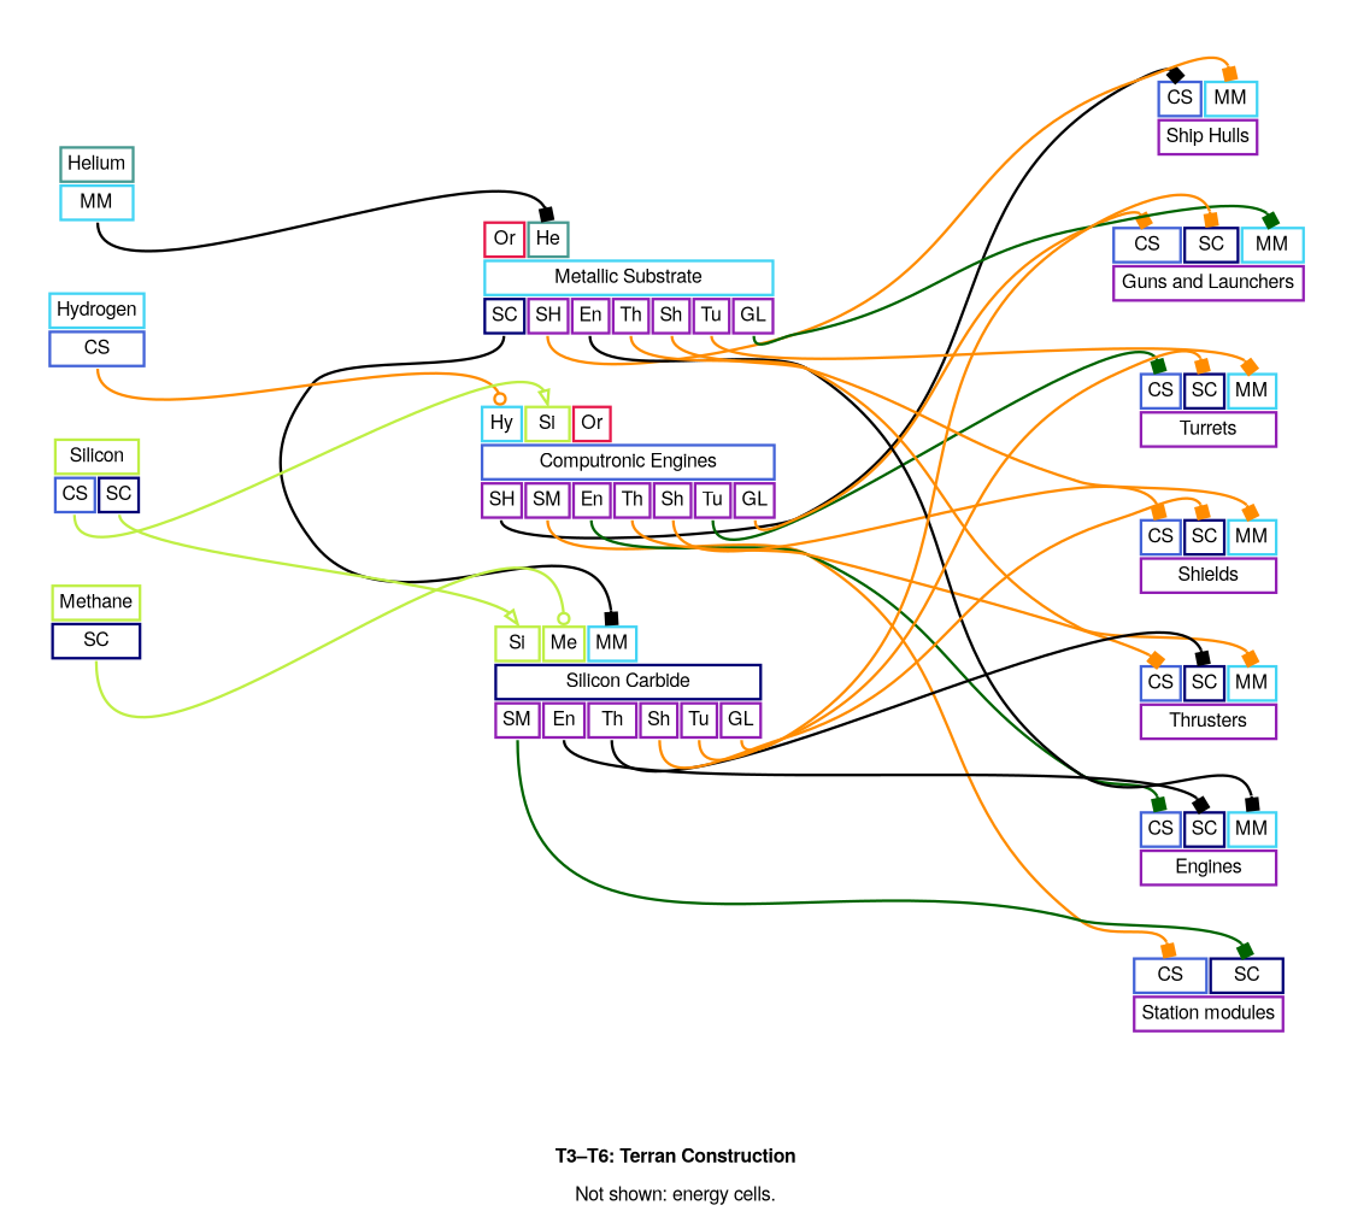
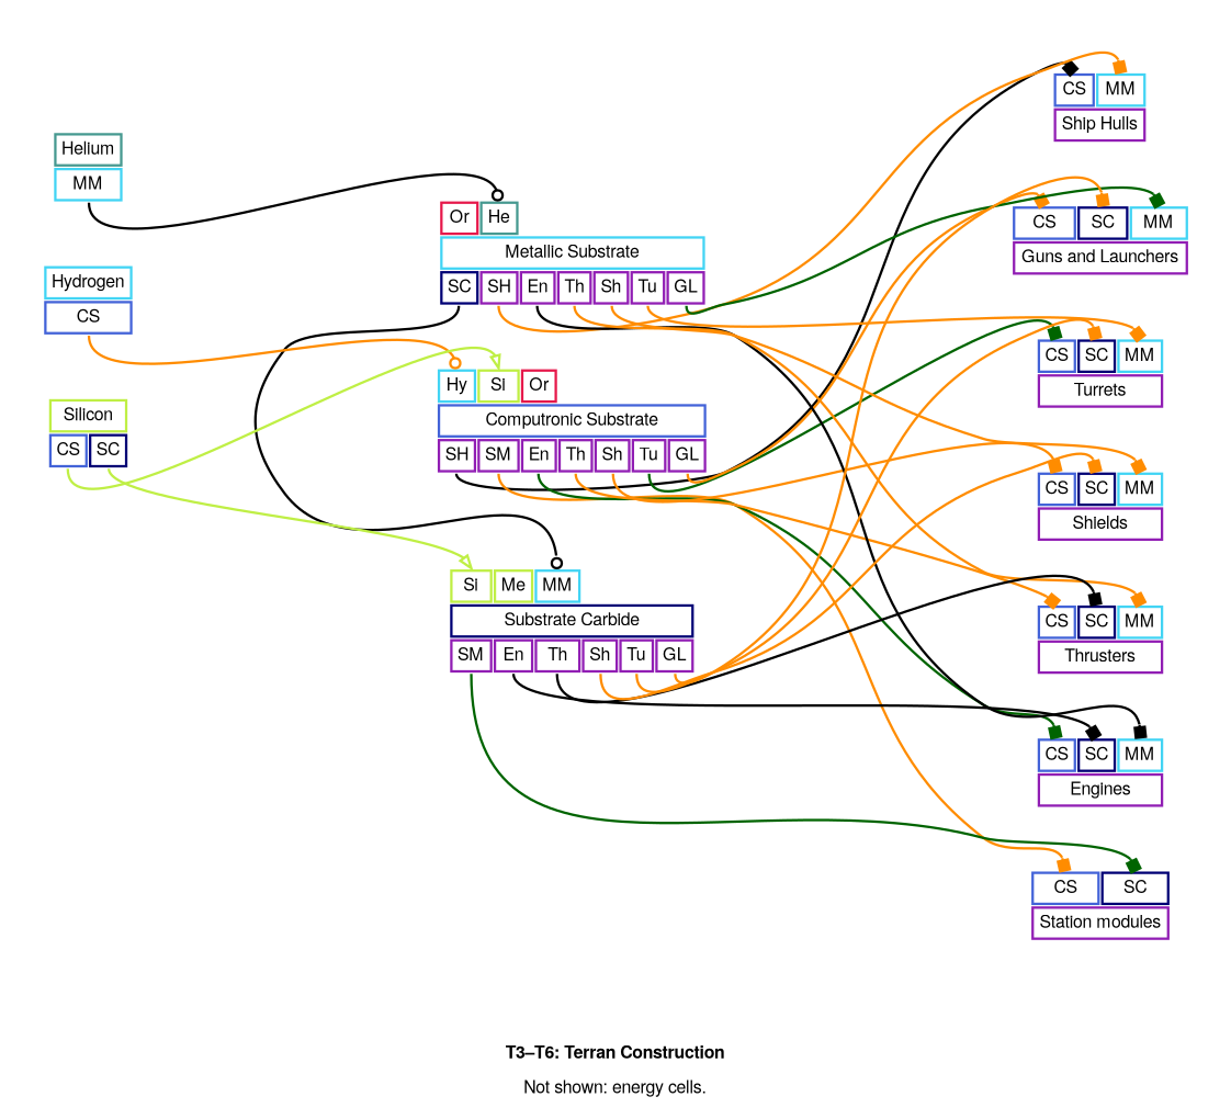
  digraph {
    compound=true
    fontname="Helvetica,Arial,sans-serif"
    label=<<b>T3–T6: Terran Construction</b><br/><br/>Not shown: energy cells.>
    nodesep=0.3
    rankdir=LR
    ranksep=3
    node [color=slategray1 fontname="Helvetica,Arial,sans-serif" margin=0.2 penwidth=2.0 shape=plaintext]
    edge [arrowType=normal arrowhead=box arrowsize=1.0 color=darkorange fontname="Helvetica,Arial,sans-serif" headport="computronic_substrate:n" penwidth=2.0 tailport="engines:s" weight=1.0]
-   n1 [label=<<table border="0" cellborder="2" cellpadding="4" cellspacing="1" fixedsize="false" id="computronic_substrate" port="output">        <tr>                <td align="text" bgcolor="white" color="#42d4f4" port="hydrogen">Hy</td>                <td align="text" bgcolor="white" color="#bfef45" port="silicon">Si</td>                <td align="text" bgcolor="white" color="#e6194B" port="ore">Or</td>            </tr>      <tr>     <td align="text" bgcolor="white" color="#4363d8" colspan="7">Computronic Engines</td>   </tr>        <tr>                <td align="text" bgcolor="white" color="#911eb4" port="ship_hulls">SH</td>                <td align="text" bgcolor="white" color="#911eb4" port="station_modules">SM</td>                <td align="text" bgcolor="white" color="#911eb4" port="engines">En</td>                <td align="text" bgcolor="white" color="#911eb4" port="thrusters">Th</td>                <td align="text" bgcolor="white" color="#911eb4" port="shields">Sh</td>                <td align="text" bgcolor="white" color="#911eb4" port="turrets">Tu</td>                <td align="text" bgcolor="white" color="#911eb4" port="guns_and_launchers">GL</td>            </tr>    </table>>]
+   n1 [label=<<table border="0" cellborder="2" cellpadding="4" cellspacing="1" fixedsize="false" id="computronic_substrate" port="output">        <tr>                <td align="text" bgcolor="white" color="#42d4f4" port="hydrogen">Hy</td>                <td align="text" bgcolor="white" color="#bfef45" port="silicon">Si</td>                <td align="text" bgcolor="white" color="#e6194B" port="ore">Or</td>            </tr>      <tr>     <td align="text" bgcolor="white" color="#4363d8" colspan="7">Computronic Substrate</td>   </tr>        <tr>                <td align="text" bgcolor="white" color="#911eb4" port="ship_hulls">SH</td>                <td align="text" bgcolor="white" color="#911eb4" port="station_modules">SM</td>                <td align="text" bgcolor="white" color="#911eb4" port="engines">En</td>                <td align="text" bgcolor="white" color="#911eb4" port="thrusters">Th</td>                <td align="text" bgcolor="white" color="#911eb4" port="shields">Sh</td>                <td align="text" bgcolor="white" color="#911eb4" port="turrets">Tu</td>                <td align="text" bgcolor="white" color="#911eb4" port="guns_and_launchers">GL</td>            </tr>    </table>>]
    n2 [label=<<table border="0" cellborder="2" cellpadding="4" cellspacing="1" fixedsize="false" id="metallic_microlattice" port="output">        <tr>                <td align="text" bgcolor="white" color="#e6194B" port="ore">Or</td>                <td align="text" bgcolor="white" color="#469990" port="helium">He</td>            </tr>      <tr>     <td align="text" bgcolor="white" color="#42d4f4" colspan="7">Metallic Substrate</td>   </tr>        <tr>                <td align="text" bgcolor="white" color="#000075" port="silicon_carbide">SC</td>                <td align="text" bgcolor="white" color="#911eb4" port="ship_hulls">SH</td>                <td align="text" bgcolor="white" color="#911eb4" port="engines">En</td>                <td align="text" bgcolor="white" color="#911eb4" port="thrusters">Th</td>                <td align="text" bgcolor="white" color="#911eb4" port="shields">Sh</td>                <td align="text" bgcolor="white" color="#911eb4" port="turrets">Tu</td>                <td align="text" bgcolor="white" color="#911eb4" port="guns_and_launchers">GL</td>            </tr>    </table>>]
    n3 [label=<<table border="0" cellborder="2" cellpadding="4" cellspacing="1" fixedsize="false" id="helium" port="output">      <tr>     <td align="text" bgcolor="white" color="#469990" colspan="1">Helium</td>   </tr>        <tr>                <td align="text" bgcolor="white" color="#42d4f4" port="metallic_microlattice">MM</td>            </tr>    </table>>]
-   n4 [label=<<table border="0" cellborder="2" cellpadding="4" cellspacing="1" fixedsize="false" id="methane" port="output">      <tr>     <td align="text" bgcolor="white" color="#bfef45" colspan="1">Methane</td>   </tr>        <tr>                <td align="text" bgcolor="white" color="#000075" port="silicon_carbide">SC</td>            </tr>    </table>>]
    n5 [label=<<table border="0" cellborder="2" cellpadding="4" cellspacing="1" fixedsize="false" id="hydrogen" port="output">      <tr>     <td align="text" bgcolor="white" color="#42d4f4" colspan="1">Hydrogen</td>   </tr>        <tr>                <td align="text" bgcolor="white" color="#4363d8" port="computronic_substrate">CS</td>            </tr>    </table>>]
    n6 [label=<<table border="0" cellborder="2" cellpadding="4" cellspacing="1" fixedsize="false" id="silicon" port="output">      <tr>     <td align="text" bgcolor="white" color="#bfef45" colspan="2">Silicon</td>   </tr>        <tr>                <td align="text" bgcolor="white" color="#4363d8" port="computronic_substrate">CS</td>                <td align="text" bgcolor="white" color="#000075" port="silicon_carbide">SC</td>            </tr>    </table>>]
-   n7 [label=<<table border="0" cellborder="2" cellpadding="4" cellspacing="1" fixedsize="false" id="silicon_carbide" port="output">        <tr>                <td align="text" bgcolor="white" color="#bfef45" port="silicon">Si</td>                <td align="text" bgcolor="white" color="#bfef45" port="methane">Me</td>                <td align="text" bgcolor="white" color="#42d4f4" port="metallic_microlattice">MM</td>            </tr>      <tr>     <td align="text" bgcolor="white" color="#000075" colspan="6">Silicon Carbide</td>   </tr>        <tr>                <td align="text" bgcolor="white" color="#911eb4" port="station_modules">SM</td>                <td align="text" bgcolor="white" color="#911eb4" port="engines">En</td>                <td align="text" bgcolor="white" color="#911eb4" port="thrusters">Th</td>                <td align="text" bgcolor="white" color="#911eb4" port="shields">Sh</td>                <td align="text" bgcolor="white" color="#911eb4" port="turrets">Tu</td>                <td align="text" bgcolor="white" color="#911eb4" port="guns_and_launchers">GL</td>            </tr>    </table>>]
+   n7 [label=<<table border="0" cellborder="2" cellpadding="4" cellspacing="1" fixedsize="false" id="silicon_carbide" port="output">        <tr>                <td align="text" bgcolor="white" color="#bfef45" port="silicon">Si</td>                <td align="text" bgcolor="white" color="#bfef45" port="methane">Me</td>                <td align="text" bgcolor="white" color="#42d4f4" port="metallic_microlattice">MM</td>            </tr>      <tr>     <td align="text" bgcolor="white" color="#000075" colspan="6">Substrate Carbide</td>   </tr>        <tr>                <td align="text" bgcolor="white" color="#911eb4" port="station_modules">SM</td>                <td align="text" bgcolor="white" color="#911eb4" port="engines">En</td>                <td align="text" bgcolor="white" color="#911eb4" port="thrusters">Th</td>                <td align="text" bgcolor="white" color="#911eb4" port="shields">Sh</td>                <td align="text" bgcolor="white" color="#911eb4" port="turrets">Tu</td>                <td align="text" bgcolor="white" color="#911eb4" port="guns_and_launchers">GL</td>            </tr>    </table>>]
    n8 [label=<<table border="0" cellborder="2" cellpadding="4" cellspacing="1" fixedsize="false" id="ship_hulls" port="output">        <tr>                <td align="text" bgcolor="white" color="#4363d8" port="computronic_substrate">CS</td>                <td align="text" bgcolor="white" color="#42d4f4" port="metallic_microlattice">MM</td>            </tr>      <tr>     <td align="text" bgcolor="white" color="#911eb4" colspan="2">Ship Hulls</td>   </tr>    </table>>]
    n9 [label=<<table border="0" cellborder="2" cellpadding="4" cellspacing="1" fixedsize="false" id="station_modules" port="output">        <tr>                <td align="text" bgcolor="white" color="#4363d8" port="computronic_substrate">CS</td>                <td align="text" bgcolor="white" color="#000075" port="silicon_carbide">SC</td>            </tr>      <tr>     <td align="text" bgcolor="white" color="#911eb4" colspan="2">Station modules</td>   </tr>    </table>>]
    n10 [label=<<table border="0" cellborder="2" cellpadding="4" cellspacing="1" fixedsize="false" id="engines" port="output">        <tr>                <td align="text" bgcolor="white" color="#4363d8" port="computronic_substrate">CS</td>                <td align="text" bgcolor="white" color="#000075" port="silicon_carbide">SC</td>                <td align="text" bgcolor="white" color="#42d4f4" port="metallic_microlattice">MM</td>            </tr>      <tr>     <td align="text" bgcolor="white" color="#911eb4" colspan="3">Engines</td>   </tr>    </table>>]
    n11 [label=<<table border="0" cellborder="2" cellpadding="4" cellspacing="1" fixedsize="false" id="thrusters" port="output">        <tr>                <td align="text" bgcolor="white" color="#4363d8" port="computronic_substrate">CS</td>                <td align="text" bgcolor="white" color="#000075" port="silicon_carbide">SC</td>                <td align="text" bgcolor="white" color="#42d4f4" port="metallic_microlattice">MM</td>            </tr>      <tr>     <td align="text" bgcolor="white" color="#911eb4" colspan="3">Thrusters</td>   </tr>    </table>>]
    n12 [label=<<table border="0" cellborder="2" cellpadding="4" cellspacing="1" fixedsize="false" id="shields" port="output">        <tr>                <td align="text" bgcolor="white" color="#4363d8" port="computronic_substrate">CS</td>                <td align="text" bgcolor="white" color="#000075" port="silicon_carbide">SC</td>                <td align="text" bgcolor="white" color="#42d4f4" port="metallic_microlattice">MM</td>            </tr>      <tr>     <td align="text" bgcolor="white" color="#911eb4" colspan="3">Shields</td>   </tr>    </table>>]
    n13 [label=<<table border="0" cellborder="2" cellpadding="4" cellspacing="1" fixedsize="false" id="turrets" port="output">        <tr>                <td align="text" bgcolor="white" color="#4363d8" port="computronic_substrate">CS</td>                <td align="text" bgcolor="white" color="#000075" port="silicon_carbide">SC</td>                <td align="text" bgcolor="white" color="#42d4f4" port="metallic_microlattice">MM</td>            </tr>      <tr>     <td align="text" bgcolor="white" color="#911eb4" colspan="3">Turrets</td>   </tr>    </table>>]
    n14 [label=<<table border="0" cellborder="2" cellpadding="4" cellspacing="1" fixedsize="false" id="guns_and_launchers" port="output">        <tr>                <td align="text" bgcolor="white" color="#4363d8" port="computronic_substrate">CS</td>                <td align="text" bgcolor="white" color="#000075" port="silicon_carbide">SC</td>                <td align="text" bgcolor="white" color="#42d4f4" port="metallic_microlattice">MM</td>            </tr>      <tr>     <td align="text" bgcolor="white" color="#911eb4" colspan="3">Guns and Launchers</td>   </tr>    </table>>]
    subgraph sub_1 {
      cluster=true
      label="T3: Refined"
      n1
      n2
    }
    subgraph sub_2 {
      cluster=true
      label="T0: Harvested"
      n3
-     n4
      n5
      n6
    }
    subgraph sub_3 {
      cluster=true
      label="T4: Advanced"
      n7
    }
    subgraph sub_4 {
      cluster=true
      label="T6: Equipment"
      n8
      n9
      n10
      n11
      n12
      n13
      n14
    }
    n1 -> n8 [color=black tailport="ship_hulls:s"]
    n1 -> n9 [tailport="station_modules:s"]
    n1 -> n10 [color=darkgreen]
    n1 -> n11 [tailport="thrusters:s"]
    n1 -> n12 [tailport="shields:s"]
    n1 -> n13 [color=darkgreen tailport="turrets:s"]
    n1 -> n14 [tailport="guns_and_launchers:s"]
-   n2 -> n7 [color=black headport="metallic_microlattice:n" tailport="silicon_carbide:s"]
+   n2 -> n7 [arrowhead=odot color=black headport="metallic_microlattice:n" tailport="silicon_carbide:s"]
    n2 -> n8 [headport="metallic_microlattice:n" tailport="ship_hulls:s"]
    n2 -> n10 [color=black headport="metallic_microlattice:n"]
    n2 -> n11 [headport="metallic_microlattice:n" tailport="thrusters:s"]
    n2 -> n12 [headport="metallic_microlattice:n" tailport="shields:s"]
    n2 -> n13 [headport="metallic_microlattice:n" tailport="turrets:s"]
    n2 -> n14 [color=darkgreen headport="metallic_microlattice:n" tailport="guns_and_launchers:s"]
-   n3 -> n2 [color=black headport="helium:n" tailport="metallic_microlattice:s"]
-   n4 -> n7 [arrowhead=odot color="#bfef45" headport="methane:n" tailport="silicon_carbide:s"]
+   n3 -> n2 [arrowhead=odot color=black headport="helium:n" tailport="metallic_microlattice:s"]
    n5 -> n1 [arrowhead=odot headport="hydrogen:n" tailport="computronic_substrate:s"]
    n6 -> n1 [arrowhead=empty color="#bfef45" headport="silicon:n" tailport="computronic_substrate:s"]
    n6 -> n7 [arrowhead=empty color="#bfef45" headport="silicon:n" tailport="silicon_carbide:s"]
    n7 -> n9 [color=darkgreen headport="silicon_carbide:n" tailport="station_modules:s"]
    n7 -> n10 [color=black headport="silicon_carbide:n"]
    n7 -> n11 [color=black headport="silicon_carbide:n" tailport="thrusters:s"]
    n7 -> n12 [headport="silicon_carbide:n" tailport="shields:s"]
    n7 -> n13 [headport="silicon_carbide:n" tailport="turrets:s"]
    n7 -> n14 [headport="silicon_carbide:n" tailport="guns_and_launchers:s"]
  }
